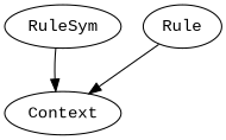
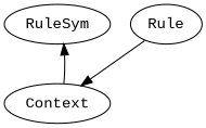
  digraph {
    fontname="Liberation Mono"
    rankdir=TB
    node [fontname="Liberation Mono"]
    edge [fontname="Liberation Mono"]
    RuleSym
    Context
    Rule
-   RuleSym -> Context
+   Context -> RuleSym
    Rule -> Context
  }
